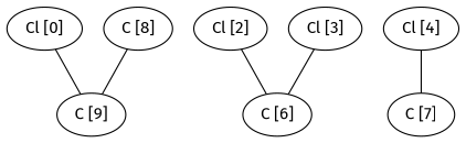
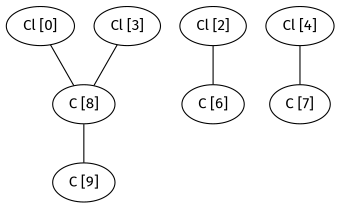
  graph {
    fontname="Fira Sans"
    node [fontname="Fira Sans"]
    edge [fontname="Fira Sans"]
    n1 [label="Cl [0]"]
    n2 [label="C [9]"]
    n3 [label="C [8]"]
    n4 [label="Cl [2]"]
    n5 [label="C [6]"]
    n6 [label="Cl [3]"]
    n7 [label="Cl [4]"]
    n8 [label="C [7]"]
-   n1 -- n2
+   n1 -- n3
    n3 -- n2
    n4 -- n5
-   n6 -- n5
+   n6 -- n3
    n7 -- n8
  }
